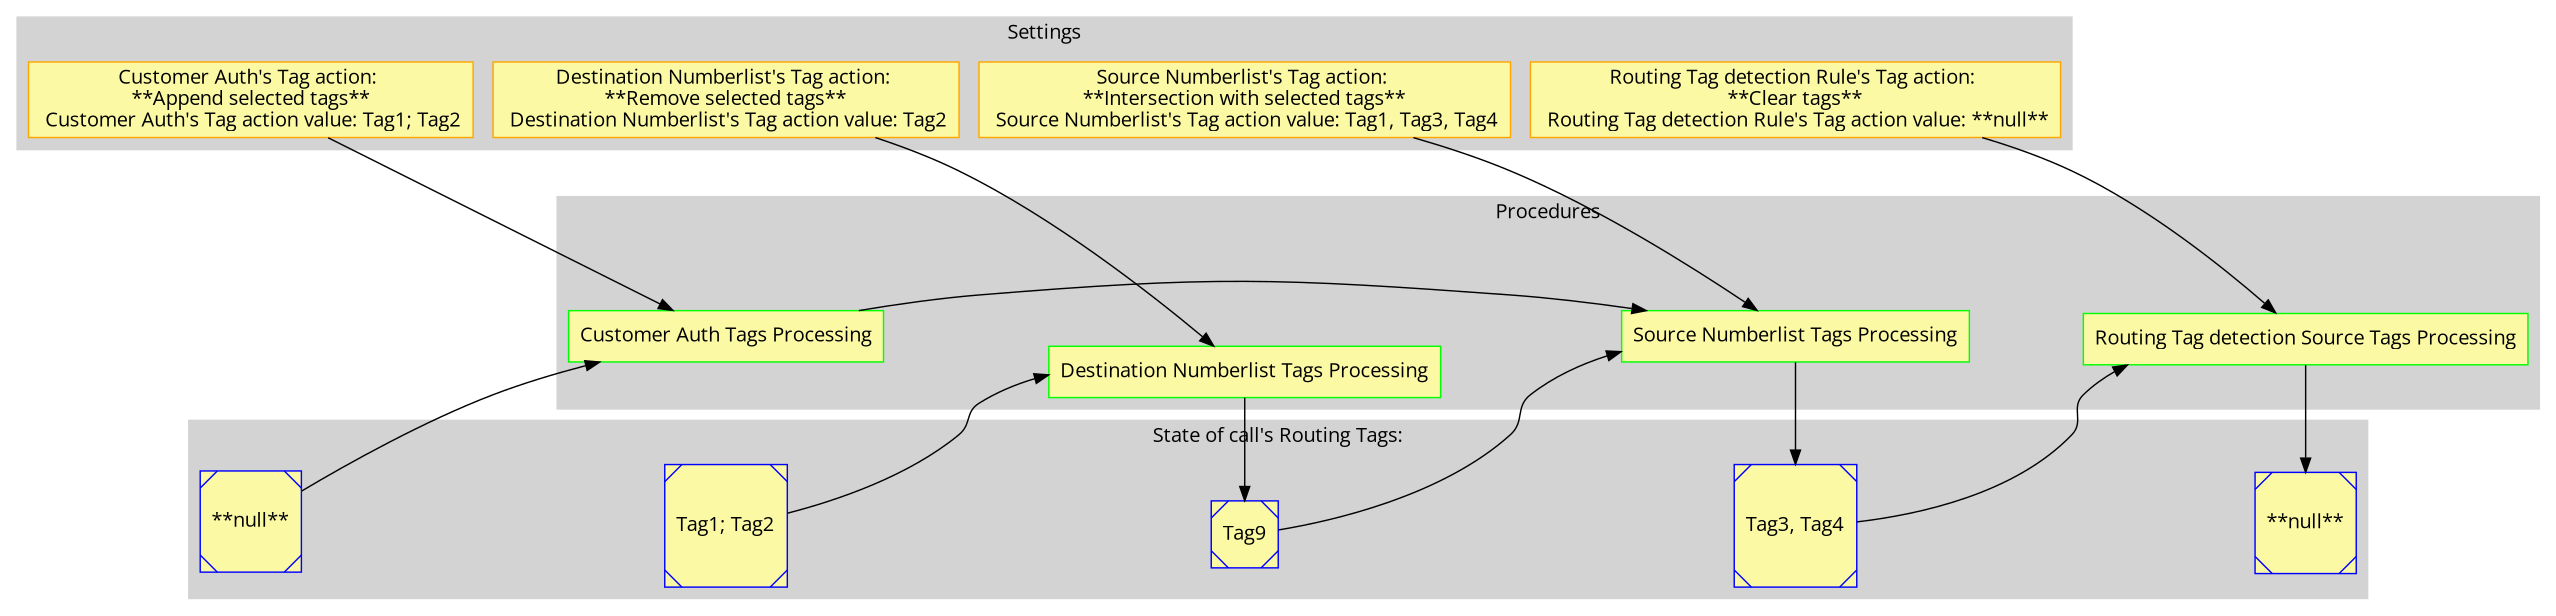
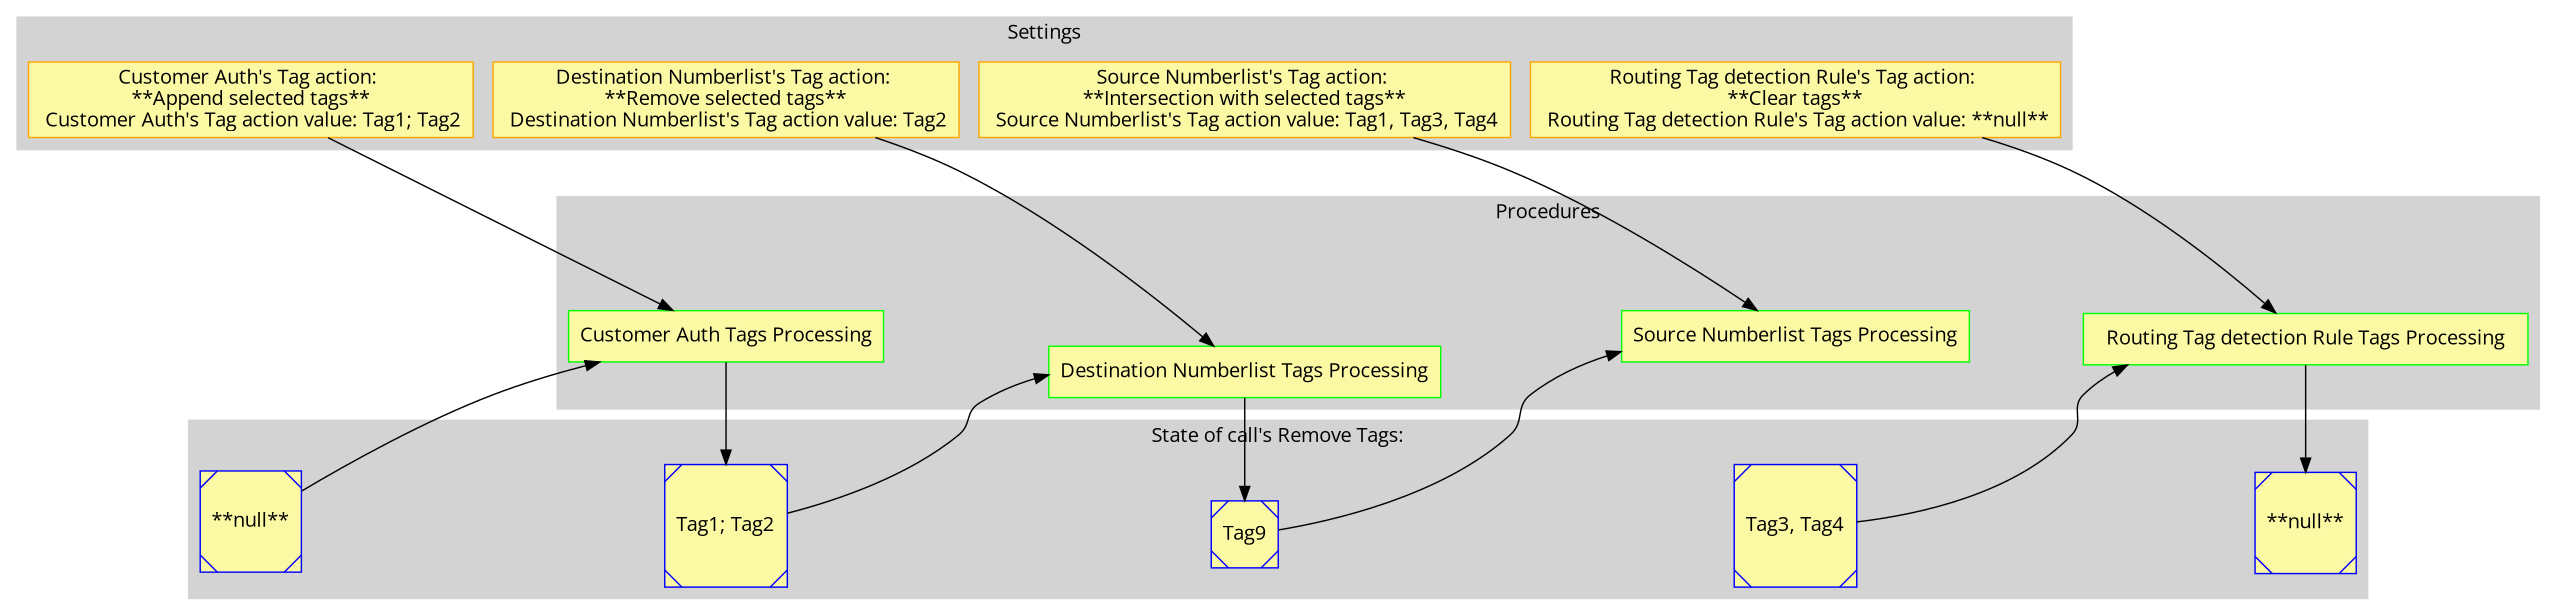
  digraph {
    fontname="Open Sans"
    mindist=0.5
    nodesep=1
    rankdir=LR
    ranksep=0.2
    node [color=blue fillcolor="#FCF9A5" fontname="Open Sans" shape=box sides=4 style=filled]
    edge [fontname="Open Sans"]
    n1 [color=orange label="Customer Auth's Tag action: \n **Append selected tags** \n Customer Auth's Tag action value: Tag1; Tag2"]
    n2 [color=orange label="Destination Numberlist's Tag action: \n **Remove selected tags** \n Destination Numberlist's Tag action value: Tag2"]
    n3 [color=orange label="Source Numberlist's Tag action: \n **Intersection with selected tags** \n Source Numberlist's Tag action value: Tag1, Tag3, Tag4"]
    n4 [color=orange label="Routing Tag detection Rule's Tag action: \n **Clear tags** \n Routing Tag detection Rule's Tag action value: **null**"]
    n5 [color=green label="Customer Auth Tags Processing"]
    n6 [color=green label="Destination Numberlist Tags Processing"]
    n7 [color=green label="Source Numberlist Tags Processing"]
-   n8 [color=green label="Routing Tag detection Source Tags Processing"]
+   n8 [color=green label="Routing Tag detection Rule Tags Processing"]
    n9 [label="**null**" shape=Msquare]
    n10 [label="Tag1; Tag2" shape=Msquare]
    n11 [label=Tag9 shape=Msquare]
    n12 [label="Tag3, Tag4" shape=Msquare]
    n13 [label="**null**" shape=Msquare]
    subgraph cluster_1 {
      color=lightgrey
      label=Settings
      style=filled
      n1
      n2
      n3
      n4
    }
    subgraph cluster_2 {
      color=lightgrey
      label=Procedures
      style=filled
      n5
      n6
      n7
      n8
    }
    subgraph cluster_3 {
      color=lightgrey
-     label="State of call's Routing Tags:"
+     label="State of call's Remove Tags:"
      style=filled
      n9
      n10
      n11
      n12
      n13
    }
    n1 -> n2 [style=invis]
    n1 -> n5
    n2 -> n3 [style=invis]
    n2 -> n6
    n3 -> n4 [style=invis]
    n3 -> n7
    n4 -> n8
    n5 -> n6 [style=invis]
-   n5 -> n7
+   n5 -> n10
    n6 -> n7 [style=invis]
    n6 -> n11
    n7 -> n8 [style=invis]
-   n7 -> n12
    n8 -> n13
    n9 -> n5
    n9 -> n10 [style=invis]
    n10 -> n6
    n10 -> n11 [style=invis]
    n11 -> n7
    n11 -> n12 [style=invis]
    n12 -> n8
    n12 -> n13 [style=invis]
  }
